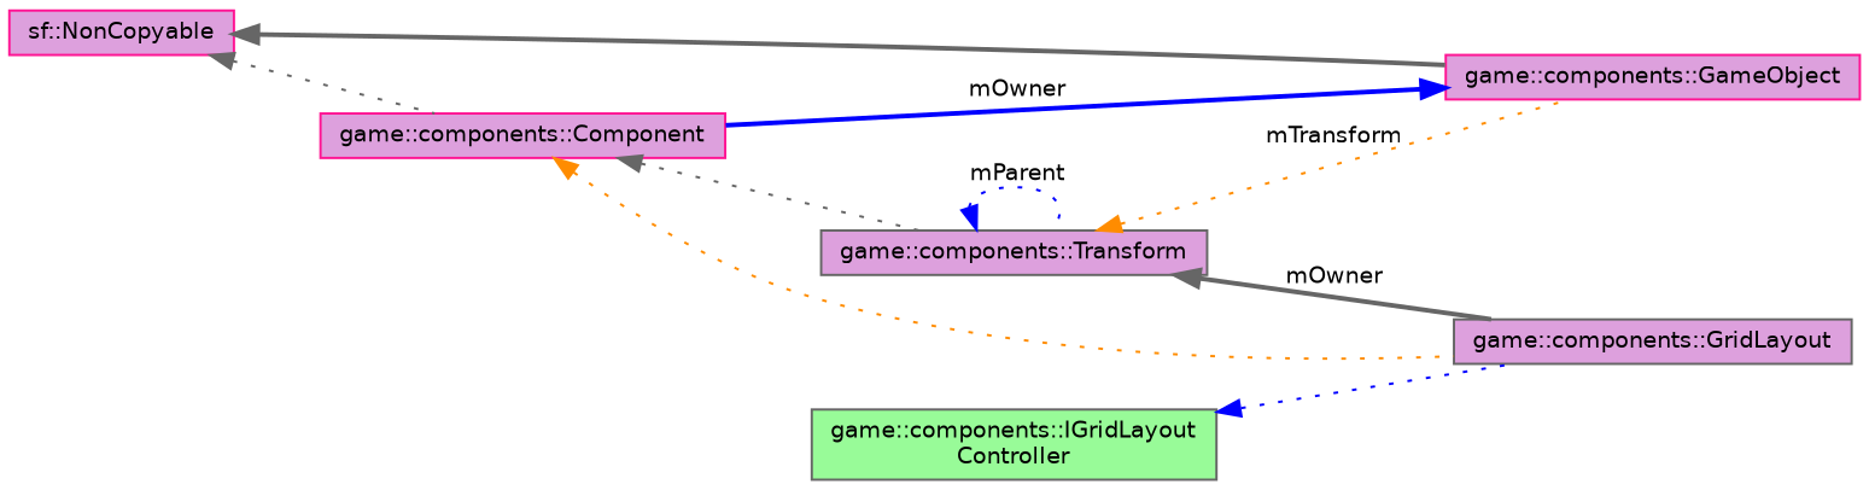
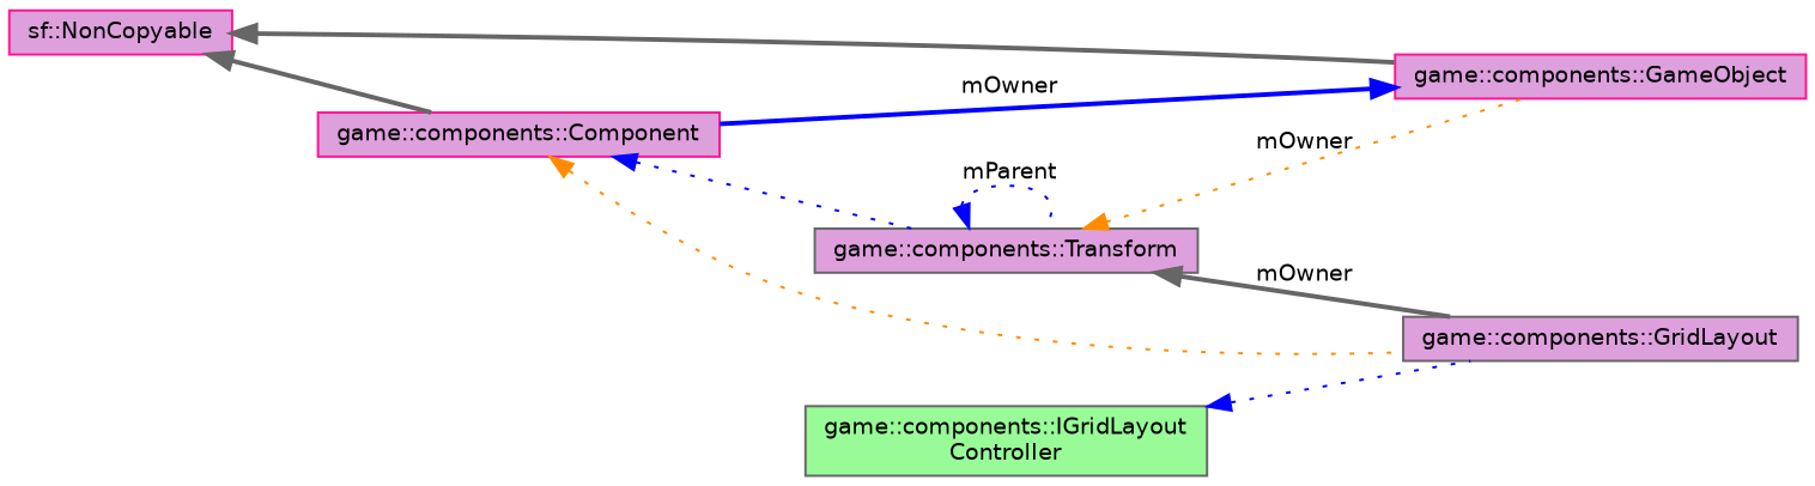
  digraph {
    rankdir=LR
    node [color=gray40 fillcolor=plum fontname=Helvetica fontsize=10 shape=record style=filled]
    edge [color=blue dir=back fontname=Helvetica fontsize=10 labelfontname=Helvetica labelfontsize=10 style=dotted]
    n1 [fontcolor=black height=0.2 label="game::components::GridLayout" width=0.4]
    n2 [color=deeppink height=0.2 label="game::components::Component" width=0.4]
    n3 [height=0.2 label="game::components::Transform" width=0.4]
    n4 [color=deeppink height=0.2 label="game::components::GameObject" width=0.4]
    n5 [color=deeppink height=0.2 label="sf::NonCopyable" width=0.4]
    n6 [fillcolor=palegreen height=0.2 label="game::components::IGridLayout\lController" width=0.4]
    n2 -> n1 [color=darkorange]
-   n2 -> n3 [color=gray40]
+   n2 -> n3
    n3 -> n1 [color=gray40 label=" mOwner" style=bold]
    n3 -> n3 [label=" mParent"]
-   n3 -> n4 [color=darkorange label=" mTransform"]
+   n3 -> n4 [color=darkorange label=" mOwner"]
    n4 -> n2 [label=" mOwner" style=bold]
-   n5 -> n2 [color=gray40]
+   n5 -> n2 [color=gray40 style=bold]
    n5 -> n4 [color=gray40 style=bold]
    n6 -> n1
  }
